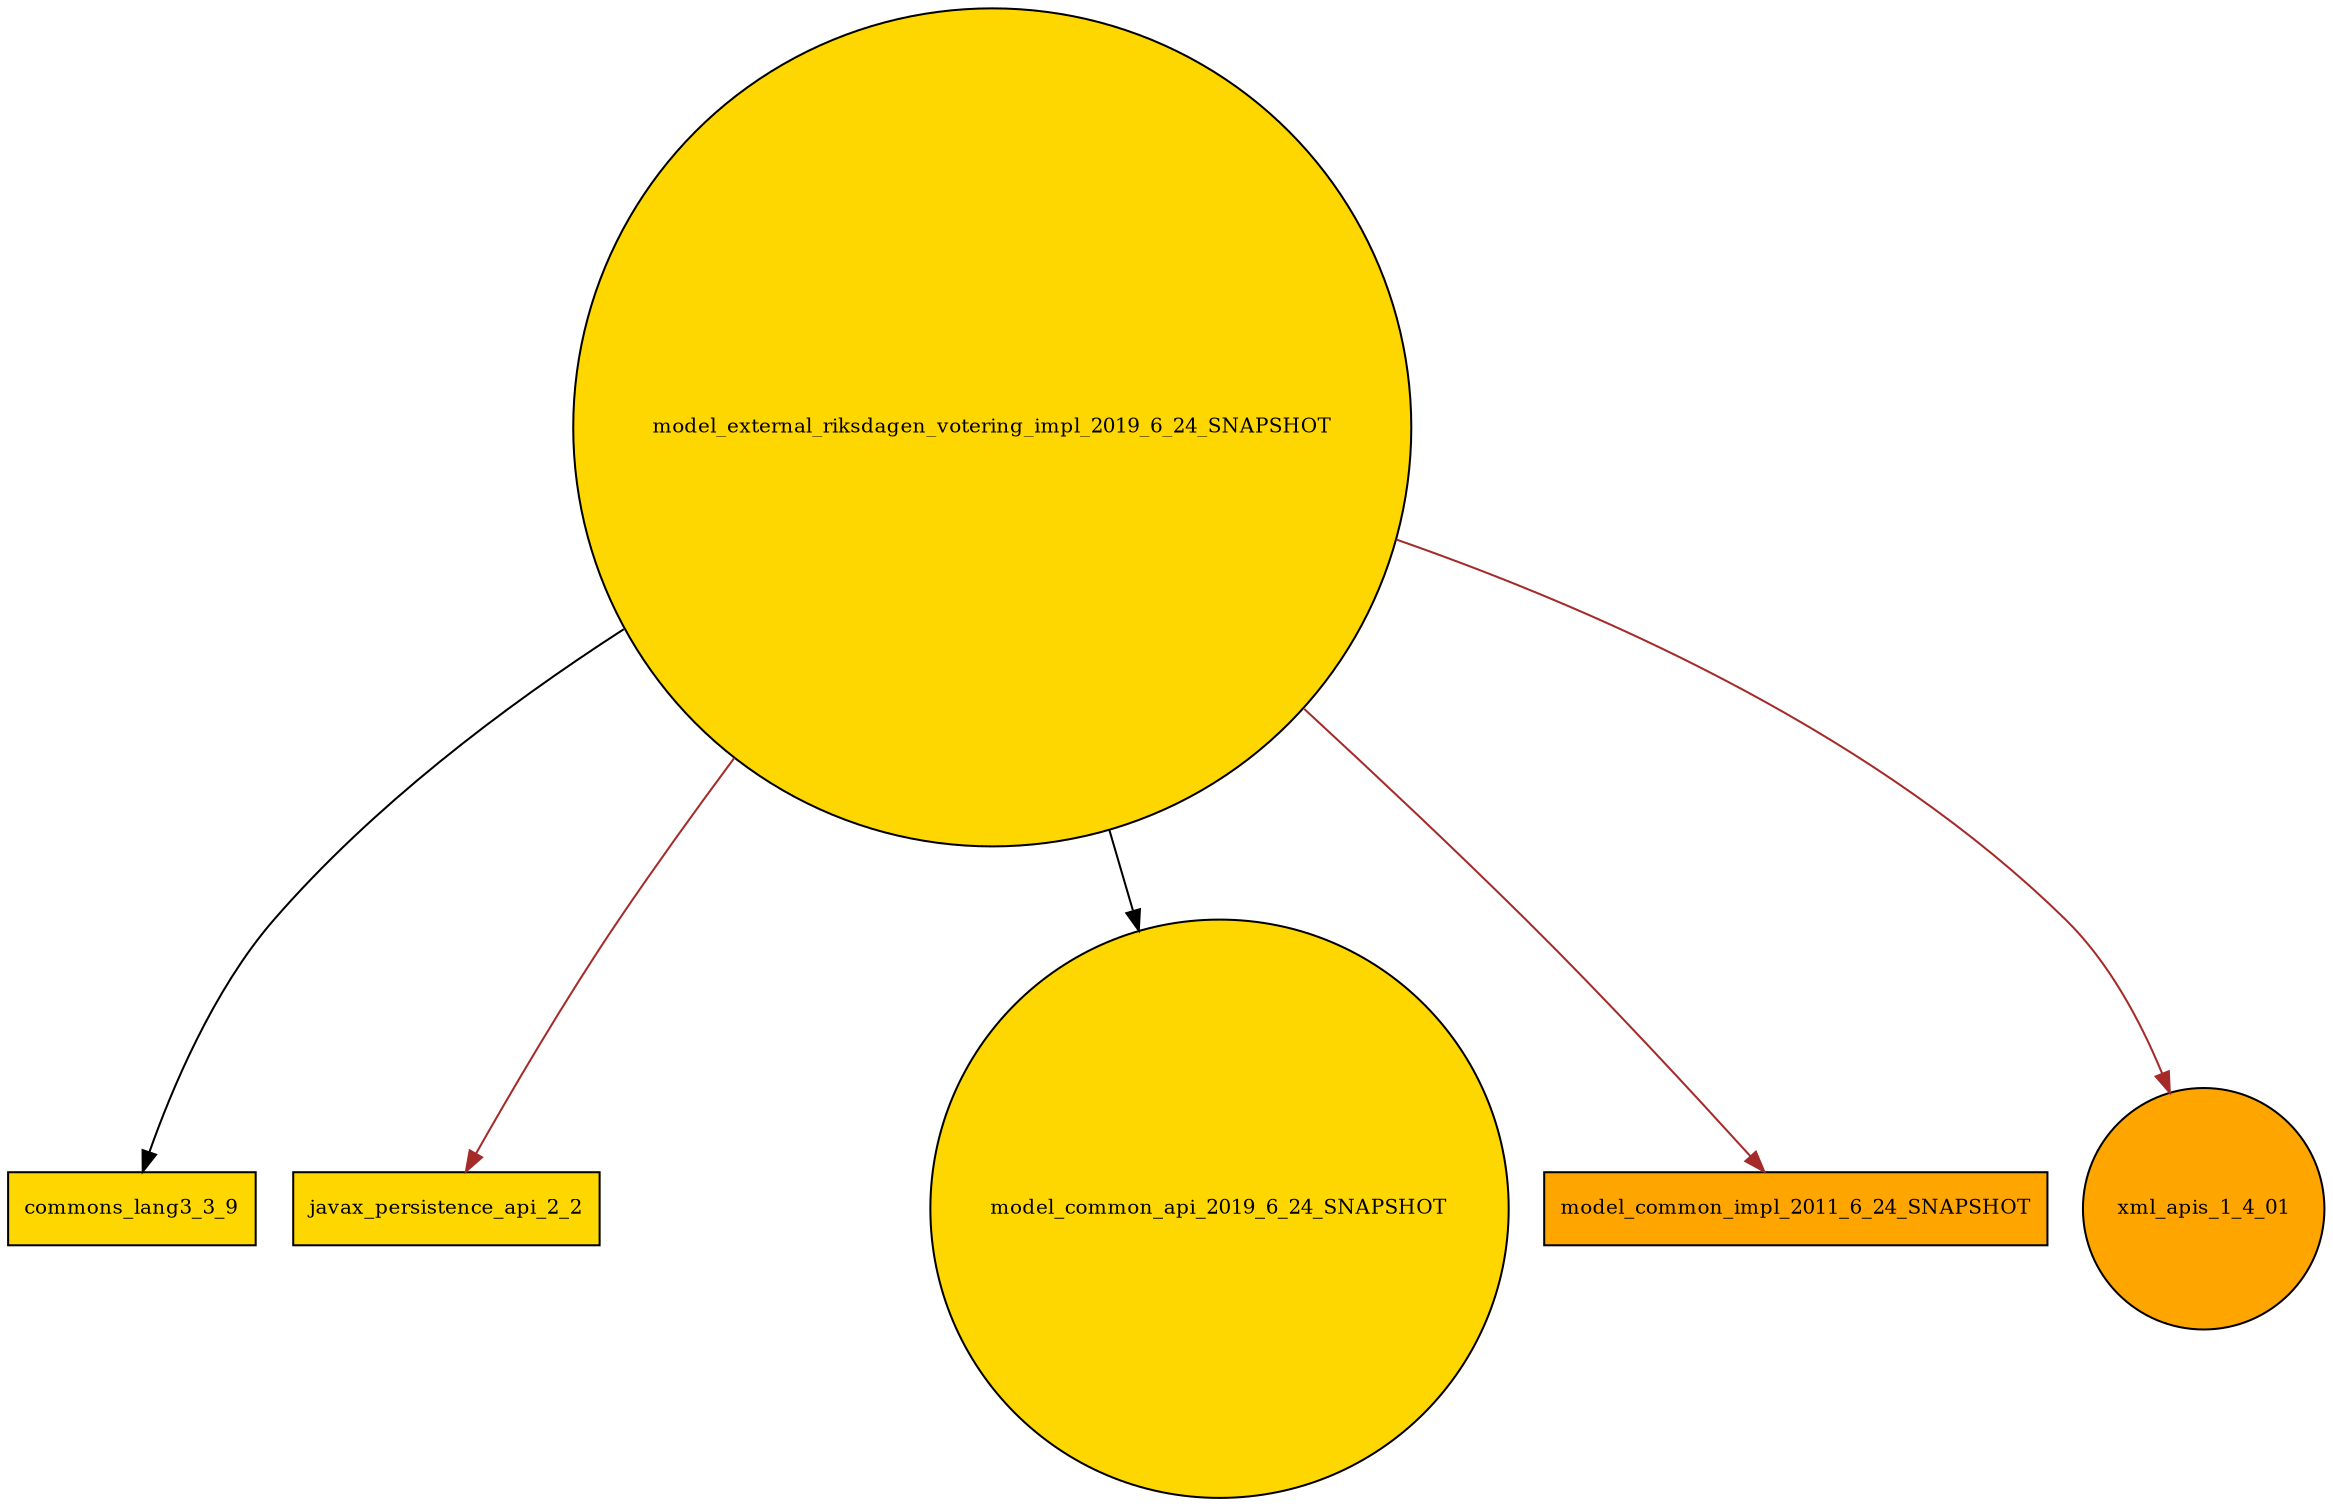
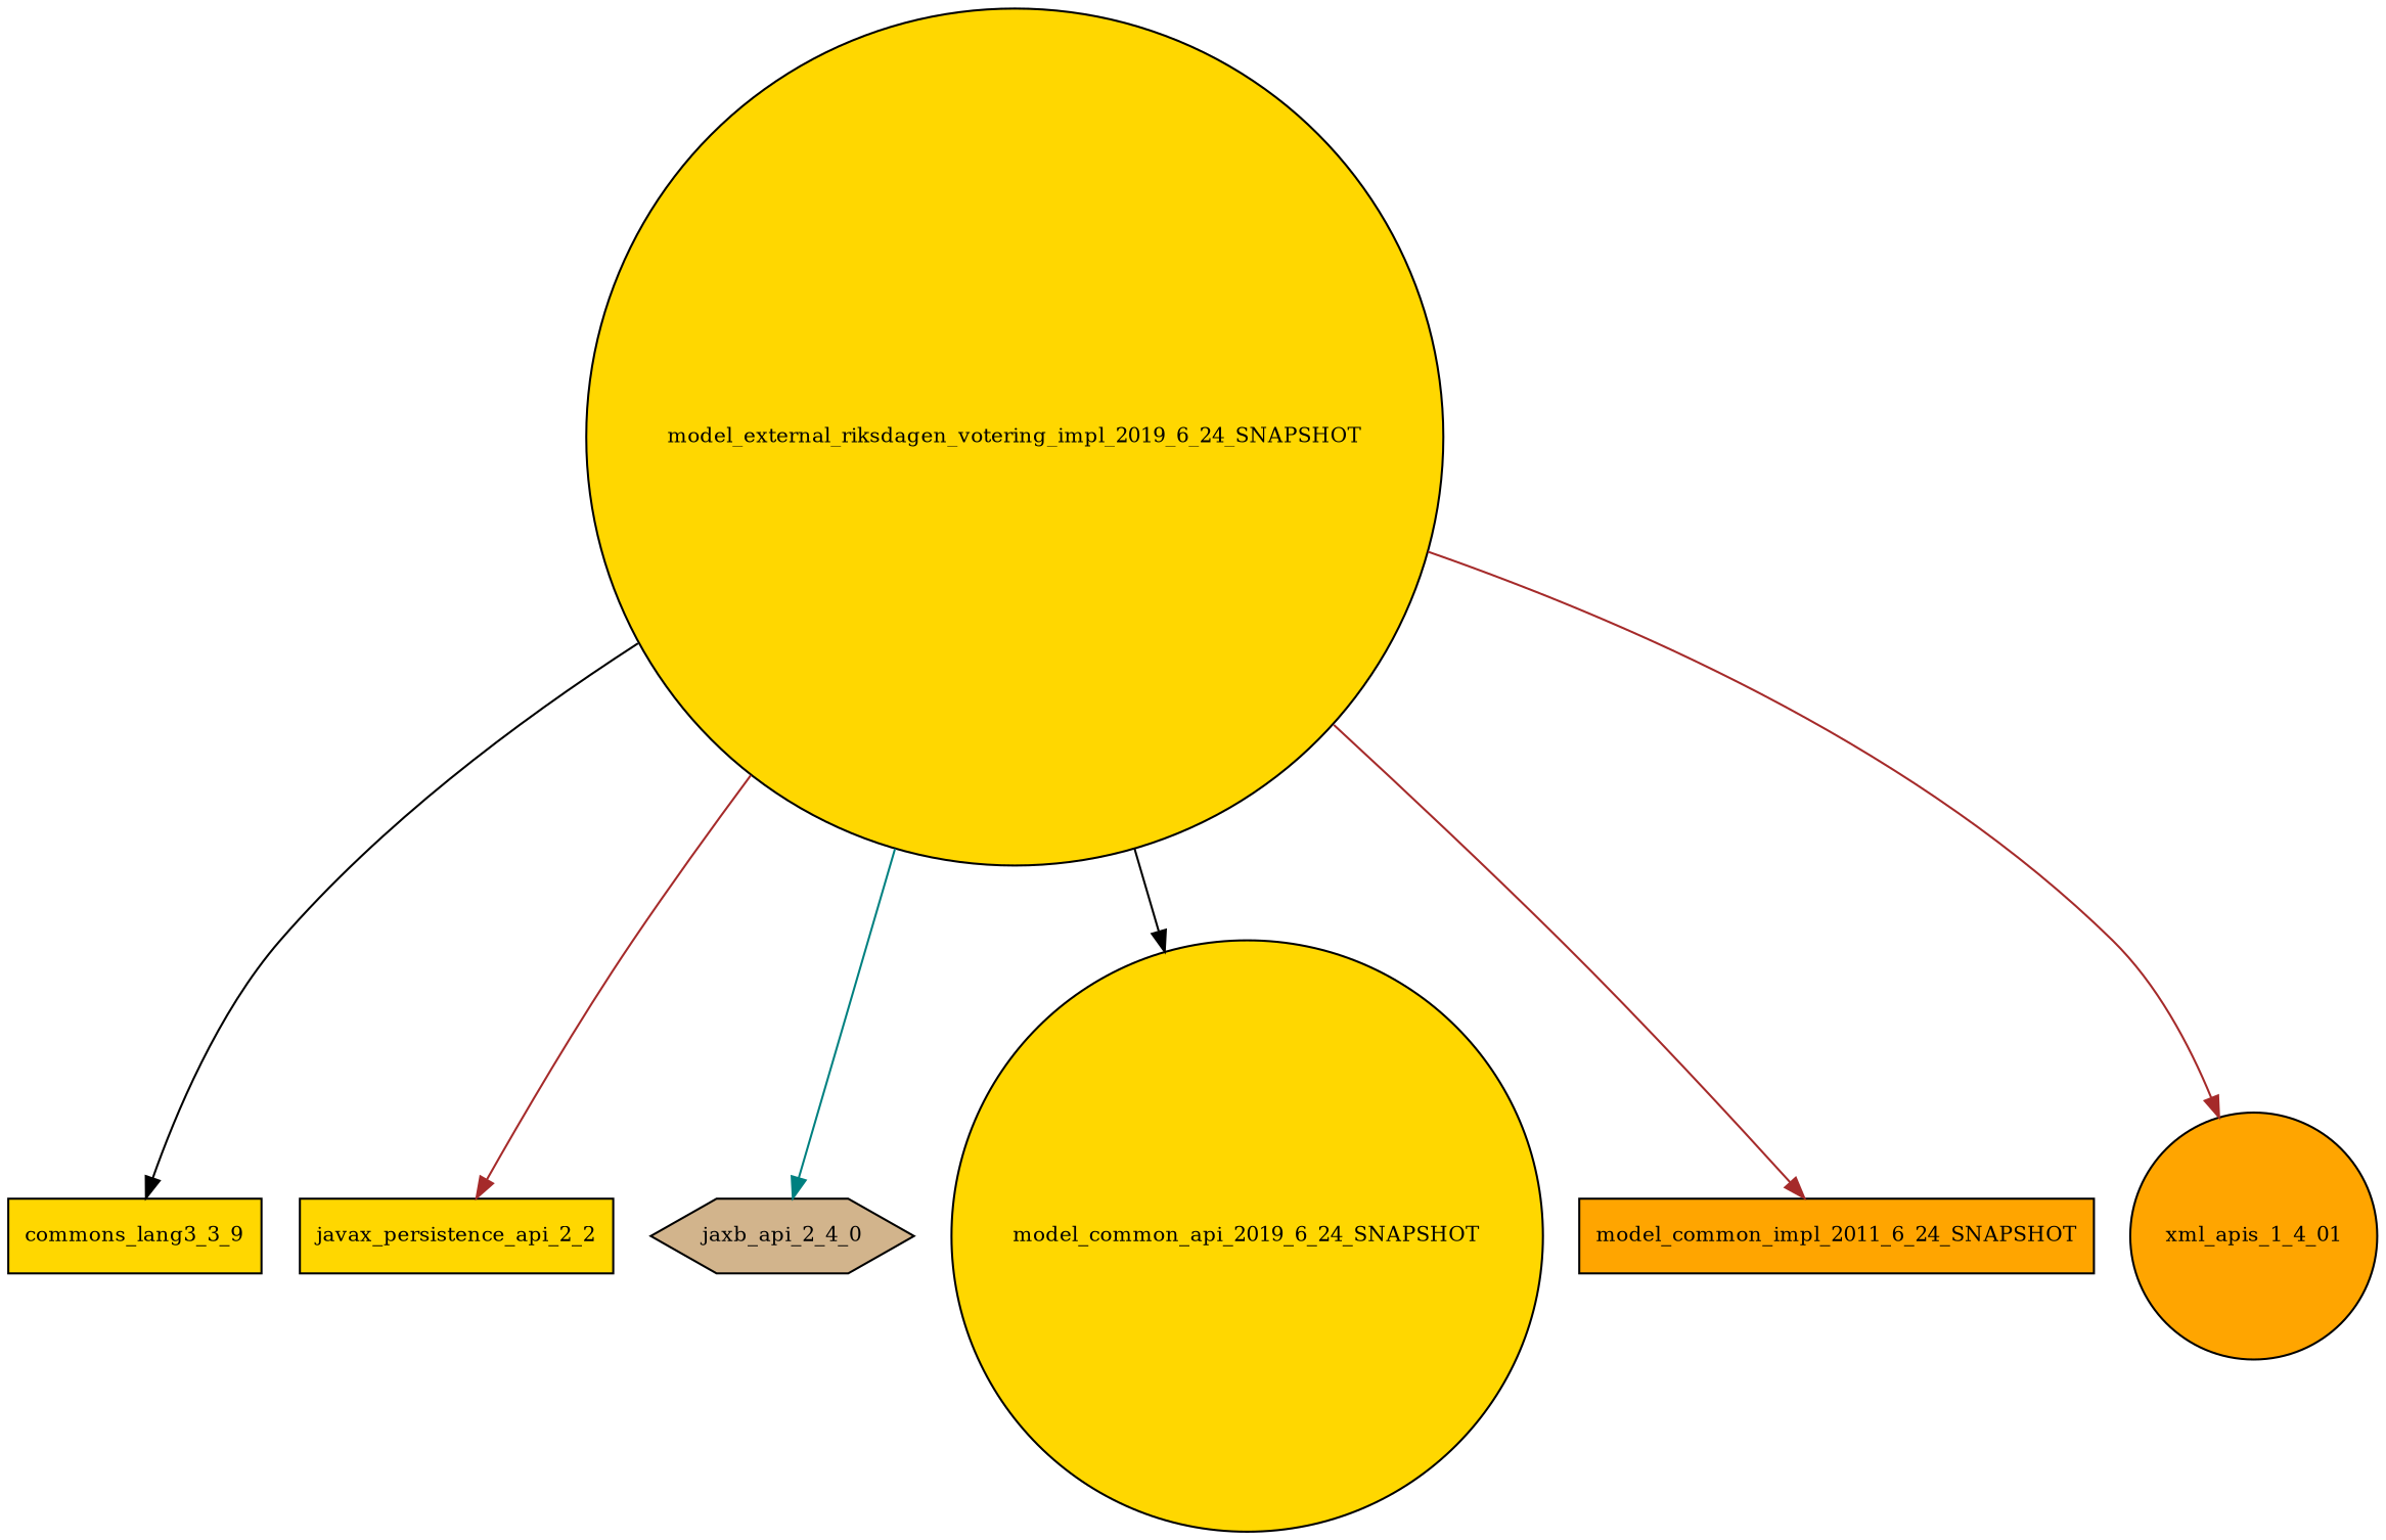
  digraph {
    node [fillcolor=gold fontsize=10.0 shape=box style=filled]
    edge [color=brown]
    commons_lang3_3_9
    model_external_riksdagen_votering_impl_2019_6_24_SNAPSHOT [shape=circle]
    javax_persistence_api_2_2
+   jaxb_api_2_4_0 [fillcolor=tan shape=hexagon]
    model_common_api_2019_6_24_SNAPSHOT [shape=circle]
    n6 [fillcolor=orange label=model_common_impl_2011_6_24_SNAPSHOT]
    xml_apis_1_4_01 [fillcolor=orange shape=circle]
    model_external_riksdagen_votering_impl_2019_6_24_SNAPSHOT -> commons_lang3_3_9 [color=black]
    model_external_riksdagen_votering_impl_2019_6_24_SNAPSHOT -> javax_persistence_api_2_2
+   model_external_riksdagen_votering_impl_2019_6_24_SNAPSHOT -> jaxb_api_2_4_0 [color=teal]
    model_external_riksdagen_votering_impl_2019_6_24_SNAPSHOT -> model_common_api_2019_6_24_SNAPSHOT [color=black]
    model_external_riksdagen_votering_impl_2019_6_24_SNAPSHOT -> n6
    model_external_riksdagen_votering_impl_2019_6_24_SNAPSHOT -> xml_apis_1_4_01
  }
